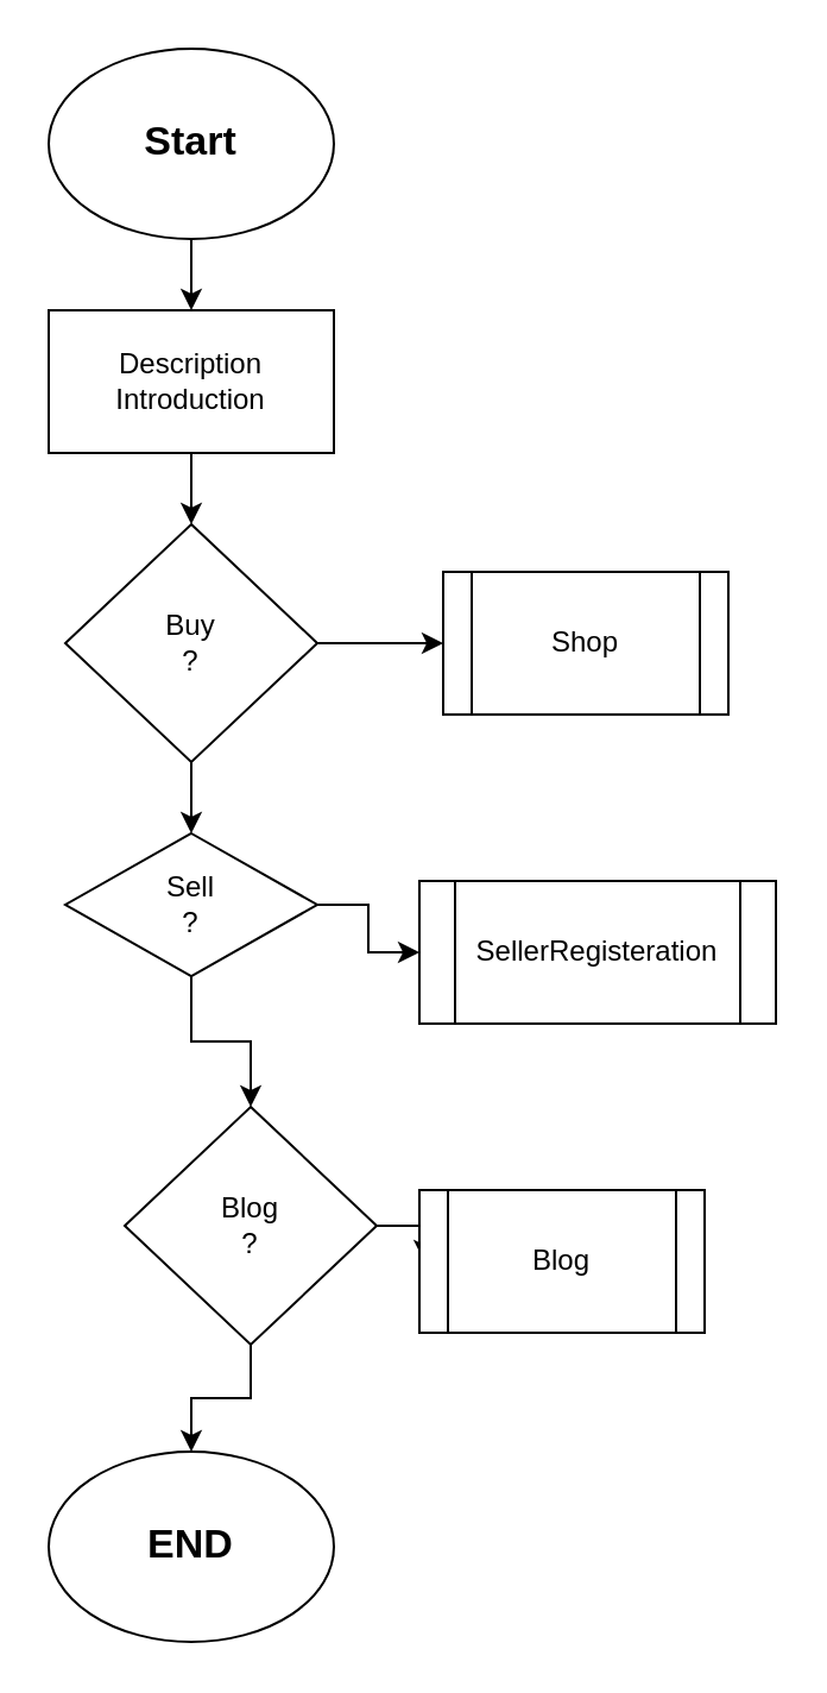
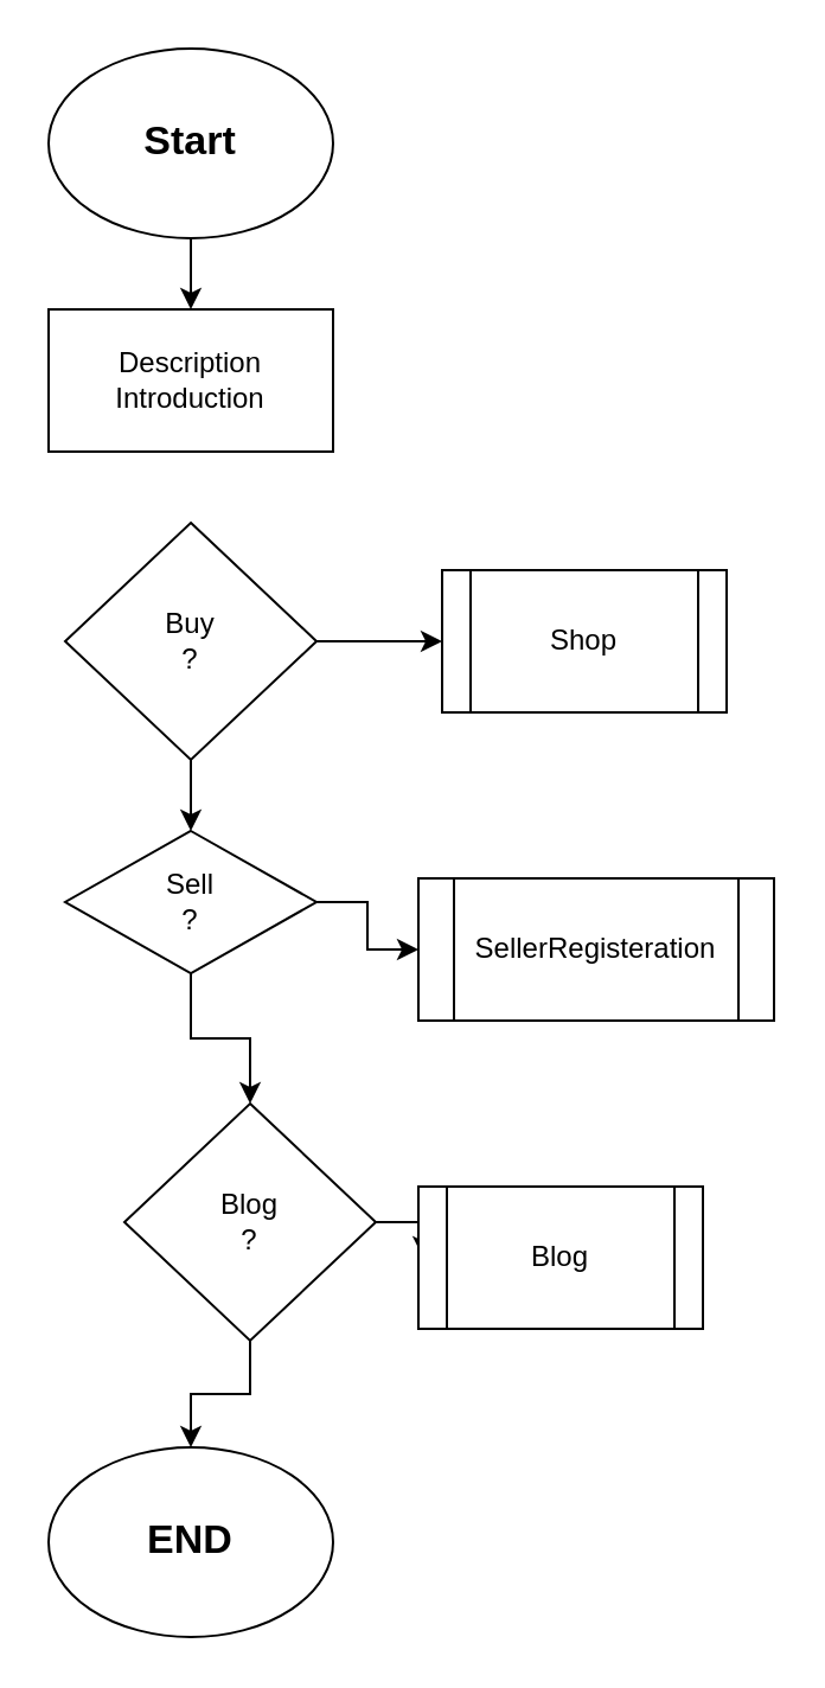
  <mxCell id="0" />
  <mxCell id="1" parent="0" />
  <mxCell id="2" value="" style="edgeStyle=orthogonalEdgeStyle;rounded=0;orthogonalLoop=1;jettySize=auto;html=1;" edge="1" parent="1" source="3" target="5"><mxGeometry relative="1" as="geometry" /></mxCell>
  <mxCell id="3" value="&lt;b&gt;&lt;font style=&quot;font-size: 17px&quot;&gt;Start&lt;/font&gt;&lt;/b&gt;" style="ellipse;whiteSpace=wrap;html=1;" vertex="1" parent="1"><mxGeometry x="20" y="20" width="120" height="80" as="geometry" /></mxCell>
- <mxCell id="4" value="" style="edgeStyle=orthogonalEdgeStyle;rounded=0;orthogonalLoop=1;jettySize=auto;html=1;" edge="1" parent="1" source="5" target="8"><mxGeometry relative="1" as="geometry" /></mxCell>
  <mxCell id="5" value="Description Introduction" style="rounded=0;whiteSpace=wrap;html=1;" vertex="1" parent="1"><mxGeometry x="20" y="130" width="120" height="60" as="geometry" /></mxCell>
  <mxCell id="6" value="" style="edgeStyle=orthogonalEdgeStyle;rounded=0;orthogonalLoop=1;jettySize=auto;html=1;" edge="1" parent="1" source="8" target="9"><mxGeometry relative="1" as="geometry" /></mxCell>
  <mxCell id="7" value="" style="edgeStyle=orthogonalEdgeStyle;rounded=0;orthogonalLoop=1;jettySize=auto;html=1;" edge="1" parent="1" source="8" target="12"><mxGeometry relative="1" as="geometry" /></mxCell>
  <mxCell id="8" value="Buy&lt;br&gt;?" style="rhombus;whiteSpace=wrap;html=1;" vertex="1" parent="1"><mxGeometry x="27" y="220" width="106" height="100" as="geometry" /></mxCell>
  <mxCell id="9" value="Shop" style="shape=process;whiteSpace=wrap;html=1;backgroundOutline=1;" vertex="1" parent="1"><mxGeometry x="186" y="240" width="120" height="60" as="geometry" /></mxCell>
  <mxCell id="10" value="" style="edgeStyle=orthogonalEdgeStyle;rounded=0;orthogonalLoop=1;jettySize=auto;html=1;" edge="1" parent="1" source="12" target="13"><mxGeometry relative="1" as="geometry" /></mxCell>
  <mxCell id="11" value="" style="edgeStyle=orthogonalEdgeStyle;rounded=0;orthogonalLoop=1;jettySize=auto;html=1;" edge="1" parent="1" source="12" target="16"><mxGeometry relative="1" as="geometry" /></mxCell>
  <mxCell id="12" value="Sell&lt;br&gt;?" style="rhombus;whiteSpace=wrap;html=1;" vertex="1" parent="1"><mxGeometry x="27" y="350" width="106" height="60" as="geometry" /></mxCell>
  <mxCell id="13" value="SellerRegisteration" style="shape=process;whiteSpace=wrap;html=1;backgroundOutline=1;" vertex="1" parent="1"><mxGeometry x="176" y="370" width="150" height="60" as="geometry" /></mxCell>
  <mxCell id="14" value="" style="edgeStyle=orthogonalEdgeStyle;rounded=0;orthogonalLoop=1;jettySize=auto;html=1;" edge="1" parent="1" source="16" target="17"><mxGeometry relative="1" as="geometry" /></mxCell>
  <mxCell id="15" value="" style="edgeStyle=orthogonalEdgeStyle;rounded=0;orthogonalLoop=1;jettySize=auto;html=1;" edge="1" parent="1" source="16" target="18"><mxGeometry relative="1" as="geometry" /></mxCell>
  <mxCell id="16" value="Blog&lt;br&gt;?" style="rhombus;whiteSpace=wrap;html=1;" vertex="1" parent="1"><mxGeometry x="52" y="465" width="106" height="100" as="geometry" /></mxCell>
  <mxCell id="17" value="Blog" style="shape=process;whiteSpace=wrap;html=1;backgroundOutline=1;" vertex="1" parent="1"><mxGeometry x="176" y="500" width="120" height="60" as="geometry" /></mxCell>
  <mxCell id="18" value="&lt;b&gt;&lt;font style=&quot;font-size: 17px&quot;&gt;END&lt;/font&gt;&lt;/b&gt;" style="ellipse;whiteSpace=wrap;html=1;" vertex="1" parent="1"><mxGeometry x="20" y="610" width="120" height="80" as="geometry" /></mxCell>
